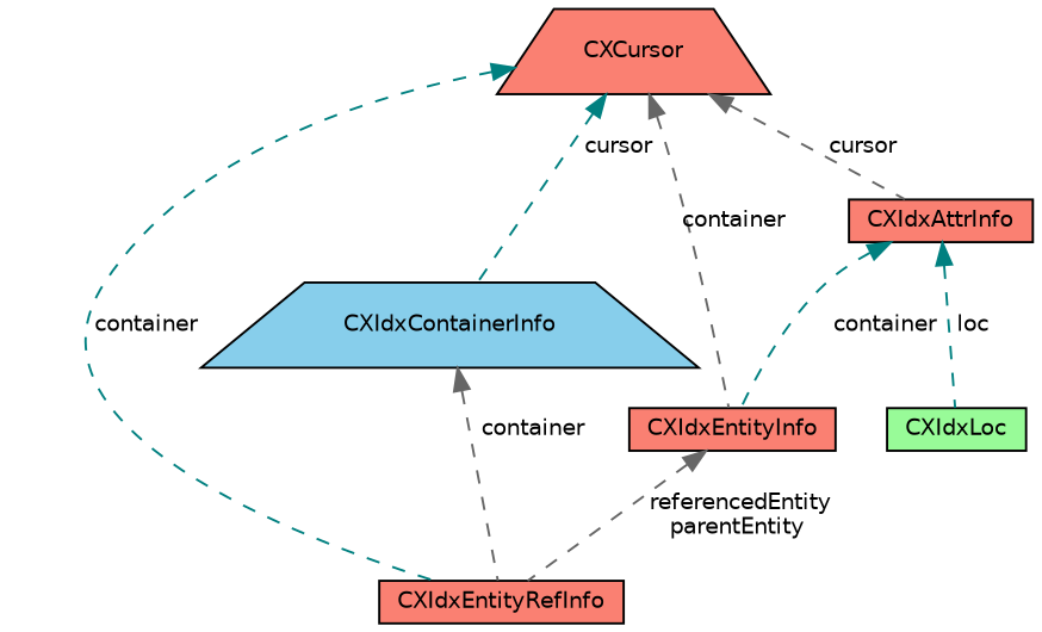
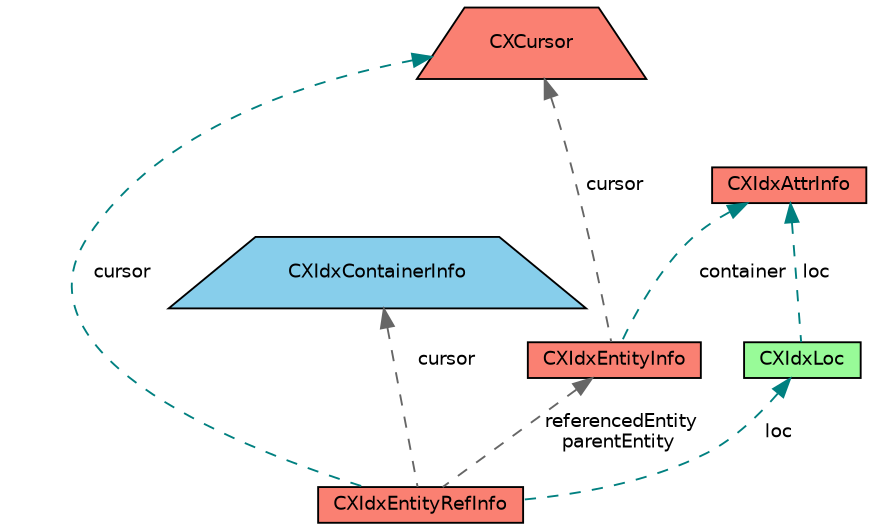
  digraph {
    node [color=black fillcolor=salmon fontname=Helvetica fontsize=10 shape=box style=filled]
    edge [color=teal dir=back fontname=Helvetica fontsize=10 labelfontname=Helvetica labelfontsize=10 style=dashed]
    n1 [fontcolor=black height=0.2 label=CXIdxEntityRefInfo width=0.4]
    n2 [height=0.2 label=CXCursor shape=trapezium width=0.4]
    n3 [fillcolor=skyblue height=0.2 label=CXIdxContainerInfo shape=trapezium width=0.4]
    n4 [height=0.2 label=CXIdxEntityInfo width=0.4]
    n5 [height=0.2 label=CXIdxAttrInfo width=0.4]
    n6 [fillcolor=palegreen height=0.2 label=CXIdxLoc width=0.4]
-   n2 -> n1 [label=" container"]
-   n2 -> n3 [label=" cursor"]
-   n2 -> n4 [color=gray40 label=" container"]
-   n2 -> n5 [color=gray40 label=" cursor"]
-   n3 -> n1 [color=gray40 label=" container"]
+   n2 -> n1 [label=" cursor"]
+   n2 -> n4 [color=gray40 label=" cursor"]
+   n3 -> n1 [color=gray40 label=" cursor"]
    n4 -> n1 [color=gray40 label=" referencedEntity\nparentEntity"]
    n5 -> n4 [label=" container"]
    n5 -> n6 [label=" loc"]
+   n6 -> n1 [label=" loc"]
  }
